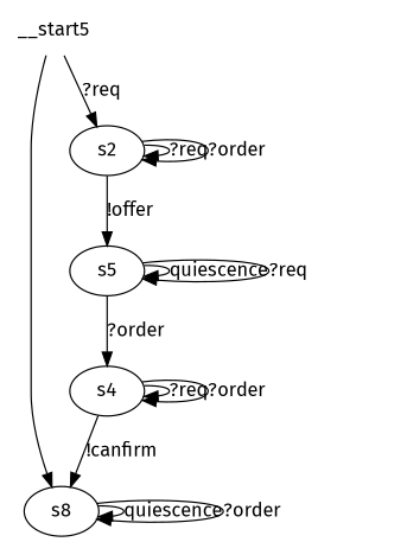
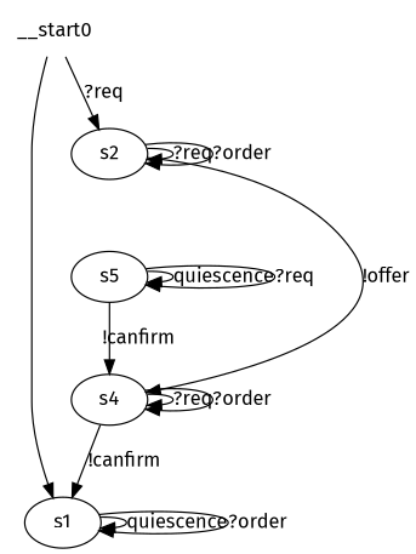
  digraph {
    fontname="Fira Sans"
    node [fontname="Fira Sans"]
    edge [fontname="Fira Sans"]
-   n1 [label=s8]
+   n1 [label=s1]
    n2 [label=s2]
    n3 [label=s5]
    n4 [label=s4]
-   __start0 [shape=none label=__start5]
+   __start0 [shape=none]
    n1 -> n1 [label=quiescence]
    n1 -> n1 [label="?order"]
    n2 -> n2 [label="?req"]
    n2 -> n2 [label="?order"]
-   n2 -> n3 [label="!offer"]
+   n2 -> n4 [label="!offer"]
    n3 -> n3 [label=quiescence]
    n3 -> n3 [label="?req"]
-   n3 -> n4 [label="?order"]
+   n3 -> n4 [label="!canfirm"]
    n4 -> n1 [label="!canfirm"]
    n4 -> n4 [label="?req"]
    n4 -> n4 [label="?order"]
    __start0 -> n1
    __start0 -> n2 [label="?req"]
  }
